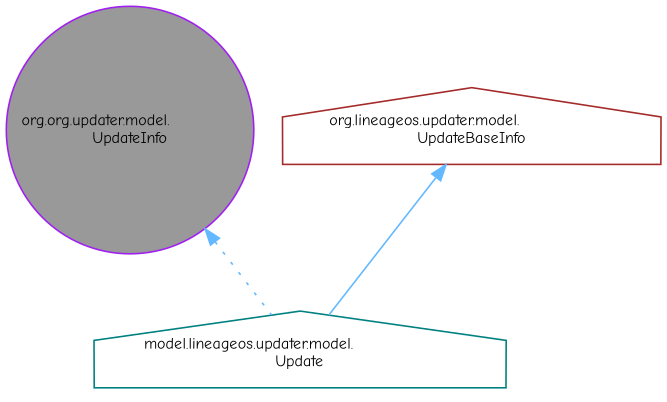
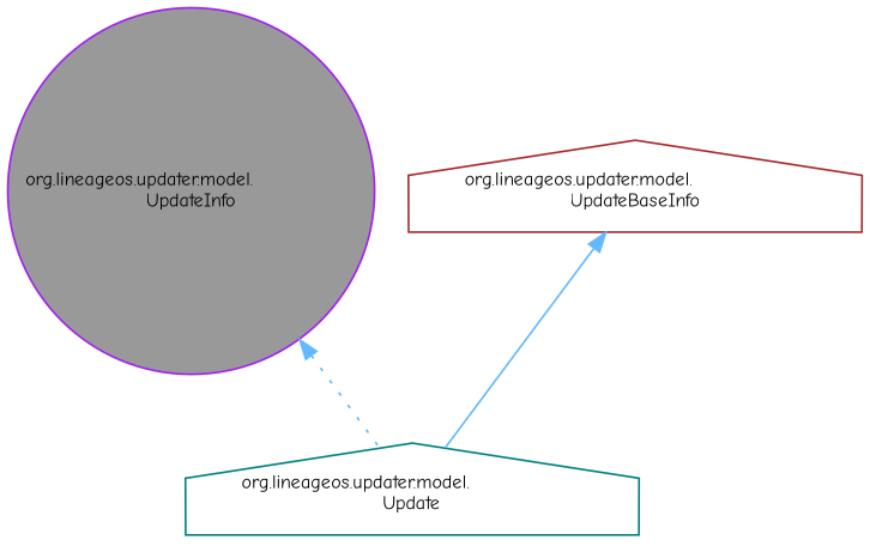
  digraph {
    fontname="Comic Neue"
    node [fillcolor=white fontname="Comic Neue" fontsize=10 shape=house style=filled]
    edge [color=steelblue1 dir=back fontname="Comic Neue" fontsize=10 labelfontname=Helvetica labelfontsize=10]
-   n1 [color=purple fillcolor=grey60 fontcolor=black height=0.2 label="org.org.updater.model.\lUpdateInfo" shape=circle width=0.4]
-   n2 [color=teal height=0.2 label="model.lineageos.updater.model.\lUpdate" width=0.4]
+   n1 [color=purple fillcolor=grey60 fontcolor=black height=0.2 label="org.lineageos.updater.model.\lUpdateInfo" shape=circle width=0.4]
+   n2 [color=teal height=0.2 label="org.lineageos.updater.model.\lUpdate" width=0.4]
    n3 [color=brown height=0.2 label="org.lineageos.updater.model.\lUpdateBaseInfo" width=0.4]
    n1 -> n2 [style=dotted]
    n3 -> n2 [style=solid]
  }
